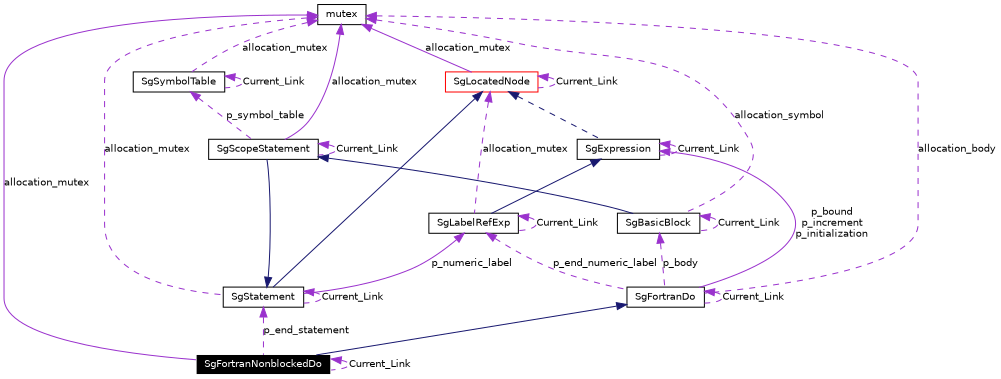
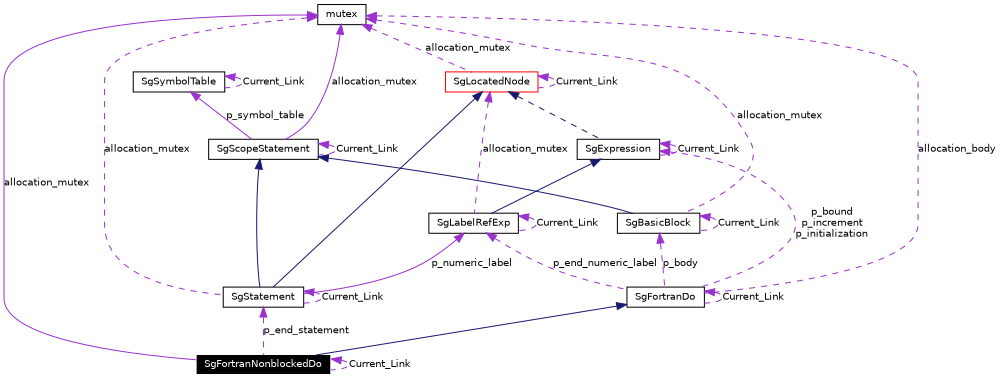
  digraph {
    node [color=black fontname=Helvetica fontsize=10 shape=record]
    edge [color=darkorchid3 dir=back fontname=Helvetica fontsize=10 labelfontname=Helvetica labelfontsize=10 style=dashed]
    n1 [color=white fillcolor=black fontcolor=white height=0.2 label=SgFortranNonblockedDo style=filled width=0.4]
    n2 [height=0.2 label=SgFortranDo width=0.4]
    n3 [height=0.2 label=SgScopeStatement width=0.4]
    n4 [height=0.2 label=SgBasicBlock width=0.4]
    n5 [height=0.2 label=SgStatement width=0.4]
    n6 [color=red height=0.2 label=SgLocatedNode width=0.4]
    n7 [height=0.2 label=SgExpression width=0.4]
    n8 [height=0.2 label=SgLabelRefExp width=0.4]
    n9 [height=0.2 label=mutex width=0.4]
    n10 [height=0.2 label=SgSymbolTable width=0.4]
    n1 -> n1 [label=Current_Link]
    n2 -> n1 [color=midnightblue style=solid]
    n2 -> n2 [label=Current_Link]
    n3 -> n3 [label=Current_Link]
    n3 -> n4 [color=midnightblue style=solid]
    n4 -> n2 [label=p_body]
    n4 -> n4 [label=Current_Link]
    n5 -> n1 [label=p_end_statement]
-   n5 -> n3 [color=midnightblue style=solid]
+   n3 -> n5 [color=midnightblue style=solid]
    n5 -> n5 [label=Current_Link]
    n6 -> n5 [color=midnightblue style=solid]
    n6 -> n6 [label=Current_Link]
    n6 -> n7 [color=midnightblue]
    n6 -> n8 [label=allocation_mutex]
-   n7 -> n2 [label="p_bound\np_increment\np_initialization" style=solid]
+   n7 -> n2 [label="p_bound\np_increment\np_initialization"]
    n7 -> n7 [label=Current_Link]
    n7 -> n8 [color=midnightblue style=solid]
    n8 -> n2 [label=p_end_numeric_label]
    n8 -> n5 [label=p_numeric_label style=solid]
    n8 -> n8 [label=Current_Link]
    n9 -> n1 [label=allocation_mutex style=solid]
    n9 -> n2 [label=allocation_body]
    n9 -> n3 [label=allocation_mutex style=solid]
-   n9 -> n4 [label=allocation_symbol]
+   n9 -> n4 [label=allocation_mutex]
    n9 -> n5 [label=allocation_mutex]
-   n9 -> n6 [label=allocation_mutex style=solid]
-   n9 -> n10 [label=allocation_mutex]
-   n10 -> n3 [label=p_symbol_table]
+   n9 -> n6 [label=allocation_mutex]
+   n10 -> n3 [label=p_symbol_table style=solid]
    n10 -> n10 [label=Current_Link]
  }
